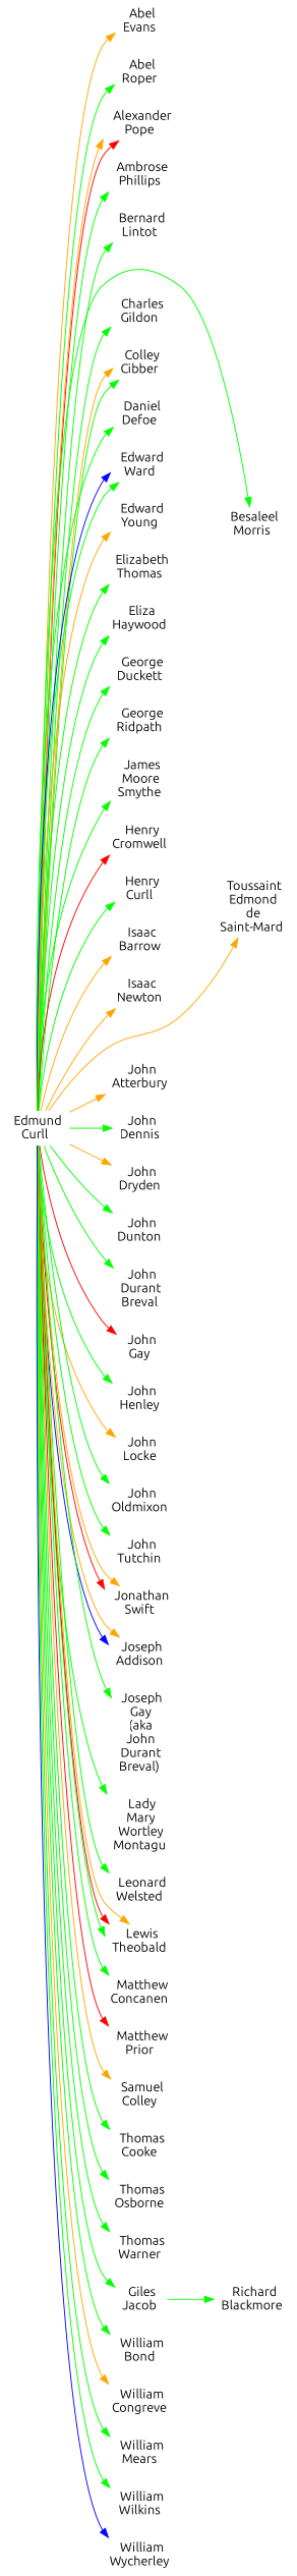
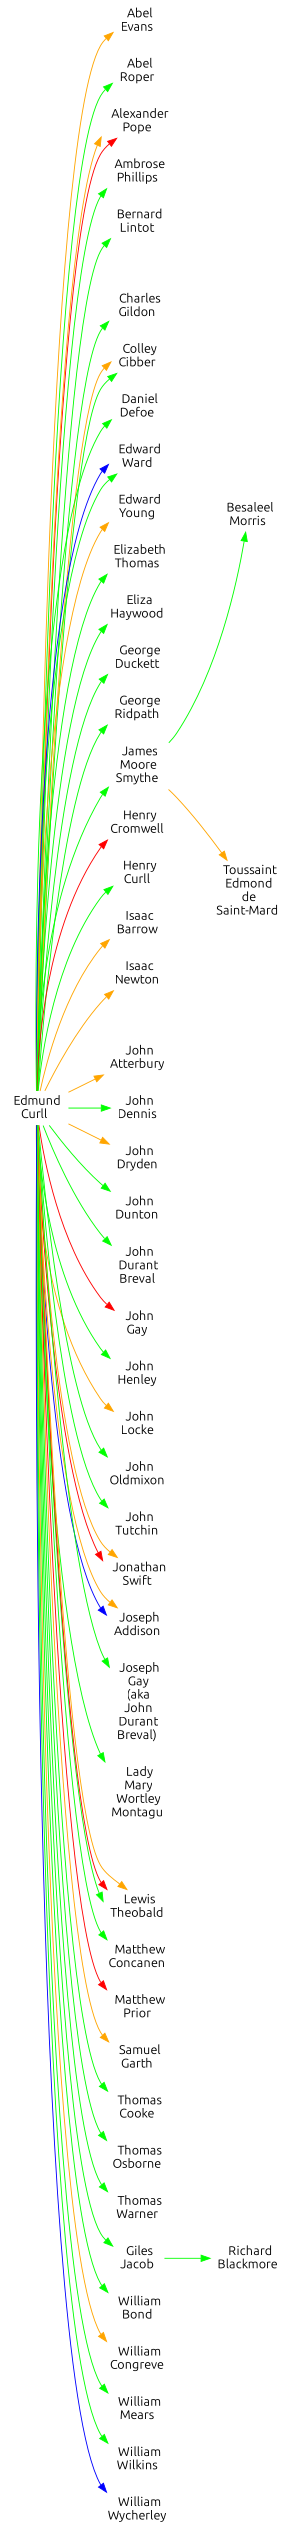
  digraph {
    fontname=Ubuntu
    rankdir=LR
    node [fontname=Ubuntu shape=plaintext]
    edge [color=green fontname=Ubuntu weight=1]
    n1 [label=< Abel<br/>Evans >]
    n2 [label=< Abel<br/>Roper >]
    n3 [label=< Alexander<br/>Pope >]
    n4 [label=< Ambrose<br/>Phillips >]
    n5 [label=< Bernard<br/>Lintot >]
    n6 [label=< Besaleel<br/>Morris >]
    n7 [label=< Charles<br/>Gildon >]
    n8 [label=< Colley<br/>Cibber >]
    n9 [label=< Daniel<br/>Defoe >]
    n10 [label=< Edmund<br/>Curll >]
    n11 [label=< Edward<br/>Ward >]
    n12 [label=< Edward<br/>Young >]
    n13 [label=< Elizabeth<br/>Thomas >]
    n14 [label=< Eliza<br/>Haywood >]
    n15 [label=< George<br/>Duckett >]
    n16 [label=< George<br/>Ridpath >]
    n17 [label=< Giles<br/>Jacob >]
    n18 [label=< Henry<br/>Cromwell >]
    n19 [label=< Henry<br/>Curll >]
    n20 [label=< Isaac<br/>Barrow >]
    n21 [label=< Isaac<br/>Newton >]
    n22 [label=< James<br/>Moore<br/>Smythe >]
    n23 [label=< John<br/>Atterbury >]
    n24 [label=< John<br/>Dennis >]
    n25 [label=< John<br/>Dryden >]
    n26 [label=< John<br/>Dunton >]
    n27 [label=< John<br/>Durant<br/>Breval >]
    n28 [label=< John<br/>Gay >]
    n29 [label=< John<br/>Henley >]
    n30 [label=< John<br/>Locke >]
    n31 [label=< John<br/>Oldmixon >]
    n32 [label=< John<br/>Tutchin >]
    n33 [label=< Jonathan<br/>Swift >]
    n34 [label=< Joseph<br/>Addison >]
    n35 [label=< Joseph<br/>Gay<br/>(aka<br/>John<br/>Durant<br/>Breval) >]
    n36 [label=< Lady<br/>Mary<br/>Wortley<br/>Montagu >]
-   n37 [label=< Leonard<br/>Welsted >]
    n38 [label=< Lewis<br/>Theobald >]
    n39 [label=< Matthew<br/>Concanen >]
    n40 [label=< Matthew<br/>Prior >]
-   n41 [label=< Samuel<br/>Colley >]
+   n41 [label=< Samuel<br/>Garth >]
    n42 [label=< Thomas<br/>Cooke >]
    n43 [label=< Thomas<br/>Osborne >]
    n44 [label=< Thomas<br/>Warner >]
    n45 [label=< Toussaint<br/>Edmond<br/>de<br/>Saint-Mard >]
    n46 [label=< William<br/>Bond >]
    n47 [label=< William<br/>Congreve >]
    n48 [label=< William<br/>Mears >]
    n49 [label=< William<br/>Wilkins >]
    n50 [label=< William<br/>Wycherley >]
    n51 [label=< Richard<br/>Blackmore >]
    n10 -> n1 [color=orange]
    n10 -> n2 [weight=4]
    n10 -> n3 [color=red weight=121]
    n10 -> n3 [color=orange]
    n10 -> n4
    n10 -> n5 [weight=25]
-   n10 -> n6 [weight=4]
+   n22 -> n6 [weight=4]
    n10 -> n7
    n10 -> n8
    n10 -> n8 [color=orange]
    n10 -> n9
    n10 -> n11
    n10 -> n11 [color=blue]
    n10 -> n12 [color=orange]
    n10 -> n13 [weight=9]
    n10 -> n14 [weight=4]
    n10 -> n15
    n10 -> n16 [weight=4]
    n10 -> n17
    n10 -> n18 [color=red]
    n10 -> n19
    n10 -> n20 [color=orange]
    n10 -> n21 [color=orange]
    n10 -> n22
    n10 -> n23 [color=orange]
    n10 -> n24 [weight=81]
    n10 -> n25 [color=orange]
    n10 -> n26 [weight=4]
    n10 -> n27 [weight=16]
    n10 -> n28 [color=red weight=4]
    n10 -> n29
    n10 -> n30 [color=orange]
    n10 -> n31 [weight=4]
    n10 -> n32 [weight=4]
    n10 -> n33 [color=red weight=4]
    n10 -> n33 [color=orange weight=4]
    n10 -> n34 [color=blue]
    n10 -> n34 [color=orange weight=4]
    n10 -> n35
    n10 -> n36 [weight=4]
-   n10 -> n37 [weight=4]
    n10 -> n38 [weight=16]
    n10 -> n38 [color=red weight=4]
    n10 -> n38 [color=orange]
    n10 -> n39 [weight=4]
    n10 -> n40 [color=red weight=4]
    n10 -> n41 [color=orange weight=4]
    n10 -> n42 [weight=9]
    n10 -> n43
    n10 -> n44 [weight=4]
-   n10 -> n45 [color=orange]
+   n22 -> n45 [color=orange]
    n10 -> n46 [weight=4]
    n10 -> n47 [color=orange weight=4]
    n10 -> n48 [weight=4]
    n10 -> n49 [weight=4]
    n10 -> n50 [color=blue]
    n17 -> n51 [weight=9]
  }
